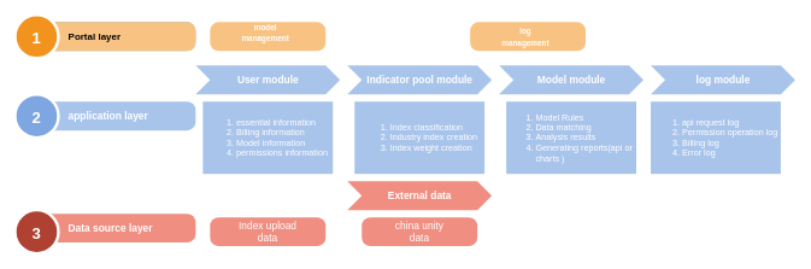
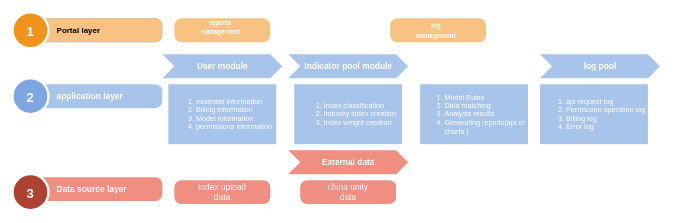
  <mxCell id="0" />
  <mxCell id="1" parent="0" />
  <mxCell id="2" value="Label" style="shape=rect;rounded=1;whiteSpace=wrap;html=1;shadow=0;strokeColor=none;fillColor=#64BBE2;arcSize=30;fontSize=14;spacingLeft=42;fontStyle=1;fontColor=#FFFFFF;align=left;" vertex="1" parent="1"><mxGeometry x="50" y="30" width="220" height="40" as="geometry" /></mxCell>
  <mxCell id="3" value="1" style="shape=ellipse;perimeter=ellipsePerimeter;fontSize=22;fontStyle=1;shadow=0;strokeColor=#ffffff;fillColor=#10739E;strokeWidth=4;fontColor=#ffffff;align=center;" vertex="1" parent="1"><mxGeometry x="20" y="20" width="60" height="60" as="geometry" /></mxCell>
  <mxCell id="4" value="&lt;span style=&quot;font-size: 10pt ; color: black&quot;&gt;Portal layer&lt;/span&gt;" style="shape=rect;rounded=1;whiteSpace=wrap;html=1;shadow=0;strokeColor=none;arcSize=30;fontSize=14;spacingLeft=42;fontStyle=1;fontColor=#FFFFFF;align=left;fillColor=#F8C382;" vertex="1" parent="1"><mxGeometry x="50" y="30" width="220" height="40" as="geometry" /></mxCell>
  <mxCell id="5" value="1" style="shape=ellipse;perimeter=ellipsePerimeter;fontSize=22;fontStyle=1;shadow=0;strokeColor=#ffffff;strokeWidth=4;fontColor=#ffffff;align=center;fillColor=#F2931E;" vertex="1" parent="1"><mxGeometry x="20" y="20" width="60" height="60" as="geometry" /></mxCell>
- <mxCell id="6" value="&lt;p style=&quot;margin-top: 0pt ; margin-bottom: 0pt ; margin-left: 0in ; direction: ltr ; unicode-bidi: embed ; word-break: normal&quot;&gt;&lt;/p&gt;&lt;div style=&quot;text-align: center&quot;&gt;&lt;span style=&quot;font-size: 8pt&quot;&gt;model&lt;/span&gt;&lt;/div&gt;&lt;span style=&quot;font-size: 8pt&quot;&gt;&lt;div style=&quot;text-align: center&quot;&gt;&lt;span style=&quot;font-size: 8pt&quot;&gt;management&lt;/span&gt;&lt;/div&gt;&lt;/span&gt;&lt;p&gt;&lt;/p&gt;" style="shape=rect;rounded=1;whiteSpace=wrap;html=1;shadow=0;strokeColor=none;arcSize=30;fontSize=14;spacingLeft=42;fontStyle=1;fontColor=#FFFFFF;align=left;fillColor=#F8C382;" vertex="1" parent="1"><mxGeometry x="290" y="30" width="160" height="40" as="geometry" /></mxCell>
+ <mxCell id="6" value="&lt;p style=&quot;margin-top: 0pt ; margin-bottom: 0pt ; margin-left: 0in ; direction: ltr ; unicode-bidi: embed ; word-break: normal&quot;&gt;&lt;/p&gt;&lt;div style=&quot;text-align: center&quot;&gt;&lt;span style=&quot;font-size: 8pt&quot;&gt;reports&lt;/span&gt;&lt;/div&gt;&lt;span style=&quot;font-size: 8pt&quot;&gt;&lt;div style=&quot;text-align: center&quot;&gt;&lt;span style=&quot;font-size: 8pt&quot;&gt;management&lt;/span&gt;&lt;/div&gt;&lt;/span&gt;&lt;p&gt;&lt;/p&gt;" style="shape=rect;rounded=1;whiteSpace=wrap;html=1;shadow=0;strokeColor=none;arcSize=30;fontSize=14;spacingLeft=42;fontStyle=1;fontColor=#FFFFFF;align=left;fillColor=#F8C382;" vertex="1" parent="1"><mxGeometry x="290" y="30" width="160" height="40" as="geometry" /></mxCell>
  <mxCell id="7" value="&lt;p style=&quot;margin-top: 0pt ; margin-bottom: 0pt ; margin-left: 0in ; text-align: center ; direction: ltr ; unicode-bidi: embed ; word-break: normal&quot;&gt;&lt;span style=&quot;font-size: 8pt&quot;&gt;log&lt;/span&gt;&lt;/p&gt;&lt;p style=&quot;margin-top: 0pt ; margin-bottom: 0pt ; margin-left: 0in ; text-align: center ; direction: ltr ; unicode-bidi: embed ; word-break: normal&quot;&gt;&lt;span style=&quot;font-size: 8pt&quot;&gt;management&lt;/span&gt;&lt;br&gt;&lt;/p&gt;" style="shape=rect;rounded=1;whiteSpace=wrap;html=1;shadow=0;strokeColor=none;arcSize=30;fontSize=14;spacingLeft=42;fontStyle=1;fontColor=#FFFFFF;align=left;fillColor=#F8C382;" vertex="1" parent="1"><mxGeometry x="650" y="30" width="160" height="40" as="geometry" /></mxCell>
  <mxCell id="8" value="application layer" style="text;whiteSpace=wrap;html=1;fontSize=14;fontColor=#FFFFFF;" vertex="1" parent="1"><mxGeometry x="305" y="100" width="130" height="30" as="geometry" /></mxCell>
  <mxCell id="9" value="" style="group" vertex="1" connectable="0" parent="1"><mxGeometry x="20" y="130" width="250" height="60" as="geometry" /></mxCell>
  <mxCell id="10" value="application layer" style="shape=rect;rounded=1;whiteSpace=wrap;html=1;shadow=0;strokeColor=none;fillColor=#A9C4EB;arcSize=30;fontSize=14;spacingLeft=42;fontStyle=1;fontColor=#FFFFFF;align=left;" vertex="1" parent="9"><mxGeometry x="30" y="10" width="220" height="40" as="geometry" /></mxCell>
  <mxCell id="11" value="2" style="shape=ellipse;perimeter=ellipsePerimeter;fontSize=22;fontStyle=1;shadow=0;strokeColor=#ffffff;fillColor=#7EA6E0;strokeWidth=4;fontColor=#ffffff;align=center;" vertex="1" parent="9"><mxGeometry width="60" height="60" as="geometry" /></mxCell>
  <mxCell id="12" value="application layer" style="text;whiteSpace=wrap;html=1;fontSize=14;fontColor=#FFFFFF;" vertex="1" parent="1"><mxGeometry x="305" y="100" width="130" height="30" as="geometry" /></mxCell>
  <mxCell id="13" value="User module" style="html=1;shape=mxgraph.infographic.ribbonSimple;notch1=20;notch2=20;fillColor=#A9C4EB;strokeColor=none;align=center;verticalAlign=middle;fontColor=#ffffff;fontSize=14;fontStyle=1;rounded=1;shadow=0;" vertex="1" parent="1"><mxGeometry x="270" y="90" width="200" height="40" as="geometry" /></mxCell>
  <mxCell id="14" value="&lt;ol&gt;&lt;li style=&quot;text-align: left&quot;&gt;essential information&lt;br&gt;&lt;/li&gt;&lt;li style=&quot;text-align: left&quot;&gt;Billing information&lt;br&gt;&lt;/li&gt;&lt;li style=&quot;text-align: left&quot;&gt;Model information&lt;br&gt;&lt;/li&gt;&lt;li style=&quot;text-align: left&quot;&gt;permissions information&lt;br&gt;&lt;/li&gt;&lt;/ol&gt;" style="html=1;fillColor=#A9C4EB;strokeColor=none;shadow=0;fontSize=12;fontColor=#FFFFFF;align=center;fontStyle=0;whiteSpace=wrap;rounded=0;" vertex="1" parent="1"><mxGeometry x="280" y="140" width="180" height="100" as="geometry" /></mxCell>
  <mxCell id="15" value="Indicator pool module" style="html=1;shape=mxgraph.infographic.ribbonSimple;notch1=20;notch2=20;fillColor=#A9C4EB;strokeColor=none;align=center;verticalAlign=middle;fontColor=#ffffff;fontSize=14;fontStyle=1;rounded=1;shadow=0;" vertex="1" parent="1"><mxGeometry x="480" y="90" width="200" height="40" as="geometry" /></mxCell>
- <mxCell id="16" value="Model&amp;nbsp;module" style="html=1;shape=mxgraph.infographic.ribbonSimple;notch1=20;notch2=20;fillColor=#A9C4EB;strokeColor=none;align=center;verticalAlign=middle;fontColor=#ffffff;fontSize=14;fontStyle=1;rounded=1;shadow=0;" vertex="1" parent="1"><mxGeometry x="690" y="90" width="200" height="40" as="geometry" /></mxCell>
  <mxCell id="17" value="&lt;ol&gt;&lt;li style=&quot;text-align: left&quot;&gt;Index classification&lt;br&gt;&lt;/li&gt;&lt;li style=&quot;text-align: left&quot;&gt;Industry index creation&lt;br&gt;&lt;/li&gt;&lt;li style=&quot;text-align: left&quot;&gt;Index weight creation&lt;/li&gt;&lt;/ol&gt;" style="html=1;fillColor=#A9C4EB;strokeColor=none;shadow=0;fontSize=12;fontColor=#FFFFFF;align=center;fontStyle=0;whiteSpace=wrap;rounded=0;" vertex="1" parent="1"><mxGeometry x="490" y="140" width="180" height="100" as="geometry" /></mxCell>
  <mxCell id="18" value="&lt;ol&gt;&lt;li style=&quot;text-align: left&quot;&gt;Model Rules&lt;br&gt;&lt;/li&gt;&lt;li style=&quot;text-align: left&quot;&gt;Data matching&lt;br&gt;&lt;/li&gt;&lt;li style=&quot;text-align: left&quot;&gt;Analysis results&lt;br&gt;&lt;/li&gt;&lt;li style=&quot;text-align: left&quot;&gt;Generating reports(api or charts )&lt;br&gt;&lt;/li&gt;&lt;/ol&gt;" style="html=1;fillColor=#A9C4EB;strokeColor=none;shadow=0;fontSize=12;fontColor=#FFFFFF;align=center;fontStyle=0;whiteSpace=wrap;rounded=0;" vertex="1" parent="1"><mxGeometry x="700" y="140" width="180" height="100" as="geometry" /></mxCell>
- <mxCell id="19" value="log module" style="html=1;shape=mxgraph.infographic.ribbonSimple;notch1=20;notch2=20;fillColor=#A9C4EB;strokeColor=none;align=center;verticalAlign=middle;fontColor=#ffffff;fontSize=14;fontStyle=1;rounded=1;shadow=0;" vertex="1" parent="1"><mxGeometry x="900" y="90" width="200" height="40" as="geometry" /></mxCell>
+ <mxCell id="19" value="log pool" style="html=1;shape=mxgraph.infographic.ribbonSimple;notch1=20;notch2=20;fillColor=#A9C4EB;strokeColor=none;align=center;verticalAlign=middle;fontColor=#ffffff;fontSize=14;fontStyle=1;rounded=1;shadow=0;" vertex="1" parent="1"><mxGeometry x="900" y="90" width="200" height="40" as="geometry" /></mxCell>
  <mxCell id="20" value="&lt;ol&gt;&lt;li style=&quot;text-align: left&quot;&gt;api request log&lt;/li&gt;&lt;li style=&quot;text-align: left&quot;&gt;Permission operation log&lt;br&gt;&lt;/li&gt;&lt;li style=&quot;text-align: left&quot;&gt;Billing log&lt;br&gt;&lt;/li&gt;&lt;li style=&quot;text-align: left&quot;&gt;Error log&lt;br&gt;&lt;/li&gt;&lt;/ol&gt;" style="html=1;fillColor=#A9C4EB;strokeColor=none;shadow=0;fontSize=12;fontColor=#FFFFFF;align=center;fontStyle=0;whiteSpace=wrap;rounded=0;" vertex="1" parent="1"><mxGeometry x="900" y="140" width="180" height="100" as="geometry" /></mxCell>
  <mxCell id="21" value="" style="group" vertex="1" connectable="0" parent="1"><mxGeometry x="20" y="290" width="250" height="60" as="geometry" /></mxCell>
  <mxCell id="22" value="Data source layer" style="shape=rect;rounded=1;whiteSpace=wrap;html=1;shadow=0;strokeColor=none;fillColor=#F08E81;arcSize=30;fontSize=14;spacingLeft=42;fontStyle=1;fontColor=#FFFFFF;align=left;" vertex="1" parent="21"><mxGeometry x="30" y="5" width="220" height="40" as="geometry" /></mxCell>
  <mxCell id="23" value="3" style="shape=ellipse;perimeter=ellipsePerimeter;fontSize=22;fontStyle=1;shadow=0;strokeColor=#ffffff;fillColor=#AE4132;strokeWidth=4;fontColor=#ffffff;align=center;" vertex="1" parent="21"><mxGeometry width="60" height="60" as="geometry" /></mxCell>
  <mxCell id="24" value="&lt;p style=&quot;margin-top: 0pt ; margin-bottom: 0pt ; margin-left: 0in ; direction: ltr ; unicode-bidi: embed ; word-break: normal&quot;&gt;&lt;/p&gt;&lt;div style=&quot;text-align: center&quot;&gt;&lt;br&gt;&lt;/div&gt;&lt;p&gt;&lt;/p&gt;" style="shape=rect;rounded=1;whiteSpace=wrap;html=1;shadow=0;strokeColor=none;arcSize=30;fontSize=14;spacingLeft=42;fontStyle=1;fontColor=#FFFFFF;align=left;fillColor=#F08E81;" vertex="1" parent="1"><mxGeometry x="290" y="300" width="160" height="40" as="geometry" /></mxCell>
  <mxCell id="25" value="Index upload data" style="text;html=1;strokeColor=none;fillColor=none;align=center;verticalAlign=middle;whiteSpace=wrap;rounded=0;shadow=0;fontSize=14;fontColor=#FFFFFF;" vertex="1" parent="1"><mxGeometry x="320" y="310" width="100" height="20" as="geometry" /></mxCell>
  <mxCell id="26" value="&lt;p style=&quot;margin-top: 0pt ; margin-bottom: 0pt ; margin-left: 0in ; direction: ltr ; unicode-bidi: embed ; word-break: normal&quot;&gt;&lt;/p&gt;&lt;div style=&quot;text-align: center&quot;&gt;&lt;span style=&quot;color: rgba(0 , 0 , 0 , 0) ; font-family: monospace ; font-size: 0px ; font-weight: 400&quot;&gt;%3CmxGraphModel%3E%3Croot%3E%3CmxCell%20id%3D%220%22%2F%3E%3CmxCell%20id%3D%221%22%20parent%3D%220%22%2F%3E%3CmxCell%20id%3D%222%22%20value%3D%22Customer%20upload%20data%22%20style%3D%22text%3Bhtml%3D1%3BstrokeColor%3Dnone%3BfillColor%3Dnone%3Balign%3Dcenter%3BverticalAlign%3Dmiddle%3BwhiteSpace%3Dwrap%3Brounded%3D0%3Bshadow%3D0%3BfontSize%3D14%3BfontColor%3D%23FFFFFF%3B%22%20vertex%3D%221%22%20parent%3D%221%22%3E%3CmxGeometry%20x%3D%22680%22%20y%3D%22260%22%20width%3D%22100%22%20height%3D%2220%22%20as%3D%22geometry%22%2F%3E%3C%2FmxCell%3E%3C%2Froot%3E%3C%2FmxGraphModel%3E&lt;/span&gt;&lt;br&gt;&lt;/div&gt;&lt;p&gt;&lt;/p&gt;" style="shape=rect;rounded=1;whiteSpace=wrap;html=1;shadow=0;strokeColor=none;arcSize=30;fontSize=14;spacingLeft=42;fontStyle=1;fontColor=#FFFFFF;align=left;fillColor=#F08E81;" vertex="1" parent="1"><mxGeometry x="500" y="300" width="160" height="40" as="geometry" /></mxCell>
  <mxCell id="27" value="External data" style="html=1;shape=mxgraph.infographic.ribbonSimple;notch1=20;notch2=20;fillColor=#F08E81;strokeColor=none;align=center;verticalAlign=middle;fontColor=#ffffff;fontSize=14;fontStyle=1;rounded=1;shadow=0;" vertex="1" parent="1"><mxGeometry x="480" y="250" width="200" height="40" as="geometry" /></mxCell>
  <mxCell id="28" value="china unity data" style="text;html=1;strokeColor=none;fillColor=none;align=center;verticalAlign=middle;whiteSpace=wrap;rounded=0;shadow=0;fontSize=14;fontColor=#FFFFFF;" vertex="1" parent="1"><mxGeometry x="530" y="310" width="100" height="20" as="geometry" /></mxCell>
